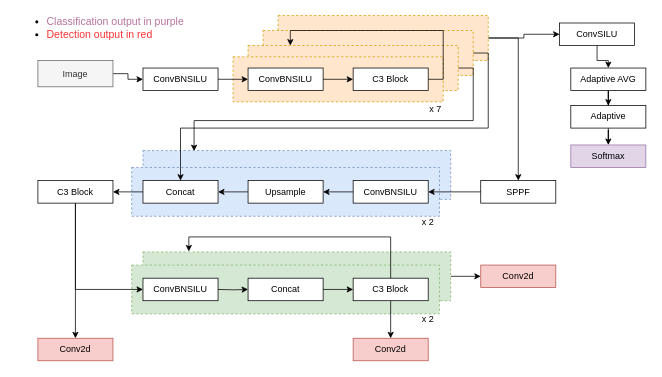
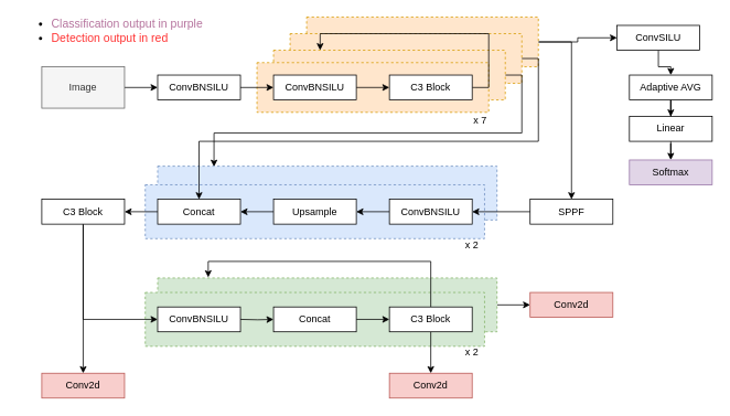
  <mxCell id="0" />
  <mxCell id="1" parent="0" />
  <mxCell id="2" style="edgeStyle=orthogonalEdgeStyle;rounded=0;orthogonalLoop=1;jettySize=auto;html=1;entryX=0;entryY=0.5;entryDx=0;entryDy=0;" edge="1" parent="1" source="3" target="53"><mxGeometry relative="1" as="geometry" /></mxCell>
  <mxCell id="3" value="" style="rounded=0;whiteSpace=wrap;html=1;fillColor=#d5e8d4;dashed=1;strokeColor=#82b366;" vertex="1" parent="1"><mxGeometry x="190" y="335" width="410" height="65" as="geometry" /></mxCell>
  <mxCell id="4" value="" style="rounded=0;whiteSpace=wrap;html=1;fillColor=#d5e8d4;dashed=1;strokeColor=#82b366;" vertex="1" parent="1"><mxGeometry x="175" y="352.5" width="410" height="65" as="geometry" /></mxCell>
  <mxCell id="5" style="edgeStyle=orthogonalEdgeStyle;rounded=0;orthogonalLoop=1;jettySize=auto;html=1;entryX=0;entryY=0.5;entryDx=0;entryDy=0;" edge="1" parent="1" source="6" target="7"><mxGeometry relative="1" as="geometry" /></mxCell>
- <mxCell id="6" value="Image" style="rounded=0;whiteSpace=wrap;html=1;fillColor=#f5f5f5;fontColor=#333333;strokeColor=#666666;" vertex="1" parent="1"><mxGeometry x="50" y="80" width="100" height="35" as="geometry" /></mxCell>
+ <mxCell id="6" value="Image" style="rounded=0;whiteSpace=wrap;html=1;fillColor=#f5f5f5;fontColor=#333333;strokeColor=#666666;" vertex="1" parent="1"><mxGeometry x="50" y="80" width="100" height="50" as="geometry" /></mxCell>
  <mxCell id="7" value="ConvBNSILU" style="rounded=0;whiteSpace=wrap;html=1;" vertex="1" parent="1"><mxGeometry x="190" y="90" width="100" height="30" as="geometry" /></mxCell>
  <mxCell id="8" value="" style="edgeStyle=orthogonalEdgeStyle;rounded=0;orthogonalLoop=1;jettySize=auto;html=1;" edge="1" parent="1" source="17" target="19"><mxGeometry relative="1" as="geometry" /></mxCell>
  <mxCell id="9" style="edgeStyle=orthogonalEdgeStyle;rounded=0;orthogonalLoop=1;jettySize=auto;html=1;exitX=1;exitY=0.5;exitDx=0;exitDy=0;" edge="1" parent="1" source="11" target="21"><mxGeometry relative="1" as="geometry" /></mxCell>
  <mxCell id="10" style="edgeStyle=orthogonalEdgeStyle;rounded=0;orthogonalLoop=1;jettySize=auto;html=1;exitX=1;exitY=0.5;exitDx=0;exitDy=0;entryX=0;entryY=0.5;entryDx=0;entryDy=0;" edge="1" parent="1" source="11" target="23"><mxGeometry relative="1" as="geometry" /></mxCell>
  <mxCell id="11" value="" style="rounded=0;whiteSpace=wrap;html=1;fillColor=#ffe6cc;dashed=1;strokeColor=#d79b00;" vertex="1" parent="1"><mxGeometry x="370" y="20" width="280" height="60" as="geometry" /></mxCell>
  <mxCell id="12" value="" style="rounded=0;whiteSpace=wrap;html=1;fillColor=#ffe6cc;dashed=1;strokeColor=#d79b00;" vertex="1" parent="1"><mxGeometry x="350" y="40" width="280" height="60" as="geometry" /></mxCell>
  <mxCell id="13" style="edgeStyle=orthogonalEdgeStyle;rounded=0;orthogonalLoop=1;jettySize=auto;html=1;exitX=1;exitY=0.5;exitDx=0;exitDy=0;entryX=0.166;entryY=0.011;entryDx=0;entryDy=0;entryPerimeter=0;" edge="1" parent="1" source="14" target="27"><mxGeometry relative="1" as="geometry" /></mxCell>
  <mxCell id="14" value="" style="rounded=0;whiteSpace=wrap;html=1;fillColor=#ffe6cc;dashed=1;strokeColor=#d79b00;" vertex="1" parent="1"><mxGeometry x="330" y="60" width="280" height="60" as="geometry" /></mxCell>
  <mxCell id="15" value="" style="rounded=0;whiteSpace=wrap;html=1;fillColor=#ffe6cc;dashed=1;strokeColor=#d79b00;" vertex="1" parent="1"><mxGeometry x="310" y="75" width="280" height="60" as="geometry" /></mxCell>
  <mxCell id="16" style="edgeStyle=orthogonalEdgeStyle;rounded=0;orthogonalLoop=1;jettySize=auto;html=1;exitX=1;exitY=0.5;exitDx=0;exitDy=0;" edge="1" parent="1" source="17" target="19"><mxGeometry relative="1" as="geometry" /></mxCell>
  <mxCell id="17" value="ConvBNSILU" style="rounded=0;whiteSpace=wrap;html=1;" vertex="1" parent="1"><mxGeometry x="330" y="90" width="100" height="30" as="geometry" /></mxCell>
  <mxCell id="18" style="edgeStyle=orthogonalEdgeStyle;rounded=0;orthogonalLoop=1;jettySize=auto;html=1;exitX=1;exitY=0.5;exitDx=0;exitDy=0;entryX=0.201;entryY=0;entryDx=0;entryDy=0;entryPerimeter=0;" edge="1" parent="1" source="19" target="14"><mxGeometry relative="1" as="geometry" /></mxCell>
  <mxCell id="19" value="C3 Block" style="rounded=0;whiteSpace=wrap;html=1;" vertex="1" parent="1"><mxGeometry x="470" y="90" width="100" height="30" as="geometry" /></mxCell>
  <mxCell id="20" value="x 7" style="text;html=1;strokeColor=none;fillColor=none;align=center;verticalAlign=middle;whiteSpace=wrap;rounded=0;" vertex="1" parent="1"><mxGeometry x="550" y="130" width="60" height="30" as="geometry" /></mxCell>
  <mxCell id="21" value="SPPF" style="rounded=0;whiteSpace=wrap;html=1;" vertex="1" parent="1"><mxGeometry x="640" y="240" width="100" height="30" as="geometry" /></mxCell>
  <mxCell id="22" style="edgeStyle=orthogonalEdgeStyle;rounded=0;orthogonalLoop=1;jettySize=auto;html=1;entryX=0.5;entryY=0;entryDx=0;entryDy=0;" edge="1" parent="1" source="23" target="25"><mxGeometry relative="1" as="geometry" /></mxCell>
  <mxCell id="23" value="ConvSILU" style="rounded=0;whiteSpace=wrap;html=1;" vertex="1" parent="1"><mxGeometry x="745" y="30" width="100" height="30" as="geometry" /></mxCell>
  <mxCell id="24" style="edgeStyle=orthogonalEdgeStyle;rounded=0;orthogonalLoop=1;jettySize=auto;html=1;" edge="1" parent="1" source="25" target="29"><mxGeometry relative="1" as="geometry" /></mxCell>
  <mxCell id="25" value="Adaptive AVG" style="rounded=0;whiteSpace=wrap;html=1;" vertex="1" parent="1"><mxGeometry x="760" y="90" width="100" height="30" as="geometry" /></mxCell>
  <mxCell id="26" style="edgeStyle=orthogonalEdgeStyle;rounded=0;orthogonalLoop=1;jettySize=auto;html=1;entryX=0.5;entryY=0;entryDx=0;entryDy=0;" edge="1" parent="1" source="29" target="31"><mxGeometry relative="1" as="geometry" /></mxCell>
  <mxCell id="27" value="" style="rounded=0;whiteSpace=wrap;html=1;fillColor=#dae8fc;dashed=1;strokeColor=#6c8ebf;" vertex="1" parent="1"><mxGeometry x="190" y="200" width="410" height="65" as="geometry" /></mxCell>
  <mxCell id="28" value="" style="rounded=0;whiteSpace=wrap;html=1;fillColor=#dae8fc;dashed=1;strokeColor=#6c8ebf;" vertex="1" parent="1"><mxGeometry x="175" y="222.5" width="410" height="65" as="geometry" /></mxCell>
- <mxCell id="29" value="Adaptive" style="rounded=0;whiteSpace=wrap;html=1;" vertex="1" parent="1"><mxGeometry x="760" y="140" width="100" height="30" as="geometry" /></mxCell>
+ <mxCell id="29" value="Linear" style="rounded=0;whiteSpace=wrap;html=1;" vertex="1" parent="1"><mxGeometry x="760" y="140" width="100" height="30" as="geometry" /></mxCell>
  <mxCell id="30" style="edgeStyle=orthogonalEdgeStyle;rounded=0;orthogonalLoop=1;jettySize=auto;html=1;" edge="1" parent="1" source="21" target="33"><mxGeometry relative="1" as="geometry" /></mxCell>
  <mxCell id="31" value="Softmax" style="rounded=0;whiteSpace=wrap;html=1;fillColor=#e1d5e7;strokeColor=#9673a6;" vertex="1" parent="1"><mxGeometry x="760" y="192.5" width="100" height="30" as="geometry" /></mxCell>
  <mxCell id="32" style="edgeStyle=orthogonalEdgeStyle;rounded=0;orthogonalLoop=1;jettySize=auto;html=1;" edge="1" parent="1" source="33" target="35"><mxGeometry relative="1" as="geometry" /></mxCell>
  <mxCell id="33" value="ConvBNSILU" style="rounded=0;whiteSpace=wrap;html=1;" vertex="1" parent="1"><mxGeometry x="470" y="240" width="100" height="30" as="geometry" /></mxCell>
  <mxCell id="34" style="edgeStyle=orthogonalEdgeStyle;rounded=0;orthogonalLoop=1;jettySize=auto;html=1;" edge="1" parent="1" source="35" target="37"><mxGeometry relative="1" as="geometry" /></mxCell>
  <mxCell id="35" value="Upsample" style="rounded=0;whiteSpace=wrap;html=1;" vertex="1" parent="1"><mxGeometry x="330" y="240" width="100" height="30" as="geometry" /></mxCell>
  <mxCell id="36" style="edgeStyle=orthogonalEdgeStyle;rounded=0;orthogonalLoop=1;jettySize=auto;html=1;" edge="1" parent="1" source="37" target="42"><mxGeometry relative="1" as="geometry" /></mxCell>
  <mxCell id="37" value="Concat" style="rounded=0;whiteSpace=wrap;html=1;" vertex="1" parent="1"><mxGeometry x="190" y="240" width="100" height="30" as="geometry" /></mxCell>
  <mxCell id="38" value="x 2" style="text;html=1;strokeColor=none;fillColor=none;align=center;verticalAlign=middle;whiteSpace=wrap;rounded=0;" vertex="1" parent="1"><mxGeometry x="540" y="280" width="60" height="30" as="geometry" /></mxCell>
  <mxCell id="39" style="edgeStyle=orthogonalEdgeStyle;rounded=0;orthogonalLoop=1;jettySize=auto;html=1;exitX=1;exitY=0.5;exitDx=0;exitDy=0;entryX=0.5;entryY=0;entryDx=0;entryDy=0;" edge="1" parent="1" source="12" target="37"><mxGeometry relative="1" as="geometry" /></mxCell>
  <mxCell id="40" style="edgeStyle=orthogonalEdgeStyle;rounded=0;orthogonalLoop=1;jettySize=auto;html=1;" edge="1" parent="1" source="42" target="43"><mxGeometry relative="1" as="geometry" /></mxCell>
  <mxCell id="41" style="edgeStyle=orthogonalEdgeStyle;rounded=0;orthogonalLoop=1;jettySize=auto;html=1;exitX=0.5;exitY=1;exitDx=0;exitDy=0;entryX=0;entryY=0.5;entryDx=0;entryDy=0;" edge="1" parent="1" source="42" target="50"><mxGeometry relative="1" as="geometry" /></mxCell>
  <mxCell id="42" value="C3 Block" style="rounded=0;whiteSpace=wrap;html=1;" vertex="1" parent="1"><mxGeometry x="50" y="240" width="100" height="30" as="geometry" /></mxCell>
  <mxCell id="43" value="Conv2d" style="rounded=0;whiteSpace=wrap;html=1;fillColor=#f8cecc;strokeColor=#b85450;" vertex="1" parent="1"><mxGeometry x="50" y="450" width="100" height="30" as="geometry" /></mxCell>
  <mxCell id="44" style="edgeStyle=orthogonalEdgeStyle;rounded=0;orthogonalLoop=1;jettySize=auto;html=1;" edge="1" parent="1" target="46"><mxGeometry relative="1" as="geometry"><mxPoint x="290" y="385" as="sourcePoint" /></mxGeometry></mxCell>
  <mxCell id="45" style="edgeStyle=orthogonalEdgeStyle;rounded=0;orthogonalLoop=1;jettySize=auto;html=1;entryX=0;entryY=0.5;entryDx=0;entryDy=0;" edge="1" parent="1" source="46" target="49"><mxGeometry relative="1" as="geometry" /></mxCell>
  <mxCell id="46" value="Concat" style="rounded=0;whiteSpace=wrap;html=1;" vertex="1" parent="1"><mxGeometry x="330" y="370" width="100" height="30" as="geometry" /></mxCell>
  <mxCell id="47" style="edgeStyle=orthogonalEdgeStyle;rounded=0;orthogonalLoop=1;jettySize=auto;html=1;entryX=0.149;entryY=-0.011;entryDx=0;entryDy=0;entryPerimeter=0;" edge="1" parent="1" source="49" target="3"><mxGeometry relative="1" as="geometry"><Array as="points"><mxPoint x="520" y="315" /><mxPoint x="251" y="315" /></Array></mxGeometry></mxCell>
  <mxCell id="48" style="edgeStyle=orthogonalEdgeStyle;rounded=0;orthogonalLoop=1;jettySize=auto;html=1;" edge="1" parent="1" source="49" target="52"><mxGeometry relative="1" as="geometry" /></mxCell>
  <mxCell id="49" value="C3 Block" style="rounded=0;whiteSpace=wrap;html=1;" vertex="1" parent="1"><mxGeometry x="470" y="370" width="100" height="30" as="geometry" /></mxCell>
  <mxCell id="50" value="ConvBNSILU" style="rounded=0;whiteSpace=wrap;html=1;" vertex="1" parent="1"><mxGeometry x="190" y="370" width="100" height="30" as="geometry" /></mxCell>
  <mxCell id="51" value="x 2" style="text;html=1;strokeColor=none;fillColor=none;align=center;verticalAlign=middle;whiteSpace=wrap;rounded=0;" vertex="1" parent="1"><mxGeometry x="540" y="410" width="60" height="30" as="geometry" /></mxCell>
  <mxCell id="52" value="Conv2d" style="rounded=0;whiteSpace=wrap;html=1;fillColor=#f8cecc;strokeColor=#b85450;" vertex="1" parent="1"><mxGeometry x="470" y="450" width="100" height="30" as="geometry" /></mxCell>
  <mxCell id="53" value="Conv2d" style="rounded=0;whiteSpace=wrap;html=1;fillColor=#f8cecc;strokeColor=#b85450;" vertex="1" parent="1"><mxGeometry x="640" y="352.5" width="100" height="30" as="geometry" /></mxCell>
  <mxCell id="54" style="edgeStyle=orthogonalEdgeStyle;rounded=0;orthogonalLoop=1;jettySize=auto;html=1;" edge="1" parent="1" source="7" target="17"><mxGeometry relative="1" as="geometry" /></mxCell>
  <mxCell id="55" value="&lt;ul style=&quot;font-size: 14px;&quot;&gt;&lt;li&gt;&lt;font color=&quot;#b5739d&quot; style=&quot;font-size: 14px;&quot;&gt;Classification output in purple&lt;/font&gt;&lt;/li&gt;&lt;li&gt;&lt;font style=&quot;font-size: 14px;&quot; color=&quot;#ff3333&quot;&gt;Detection output in red&lt;/font&gt;&lt;/li&gt;&lt;/ul&gt;" style="text;html=1;strokeColor=none;fillColor=none;align=left;verticalAlign=middle;whiteSpace=wrap;rounded=0;" vertex="1" parent="1"><mxGeometry x="20" y="20" width="240" height="32.5" as="geometry" /></mxCell>
